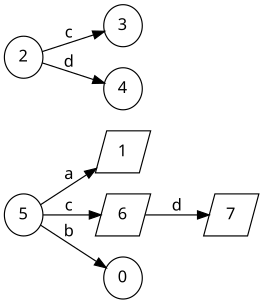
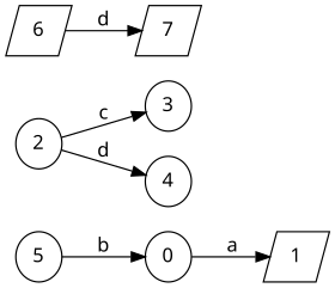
  digraph {
    rankdir=LR
    node [fontname="sans-serif" shape=ellipse]
    edge [fontname="sans-serif"]
    1 [shape=parallelogram width=0.2]
    2 [width=0.2]
    3 [width=0.2]
    4 [width=0.2]
    6 [shape=parallelogram width=0.2]
    7 [shape=parallelogram width=0.2]
    0 [width=0.2]
    5 [width=0.2]
    2 -> 3 [label=c]
    2 -> 4 [label=d]
    6 -> 7 [label=d]
-   5 -> 1 [label=a]
-   5 -> 6 [label=c]
+   0 -> 1 [label=a]
    5 -> 0 [label=b]
  }
